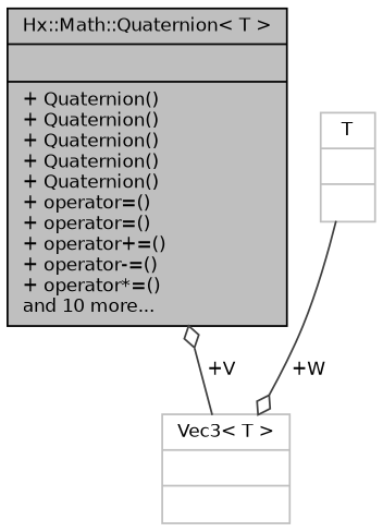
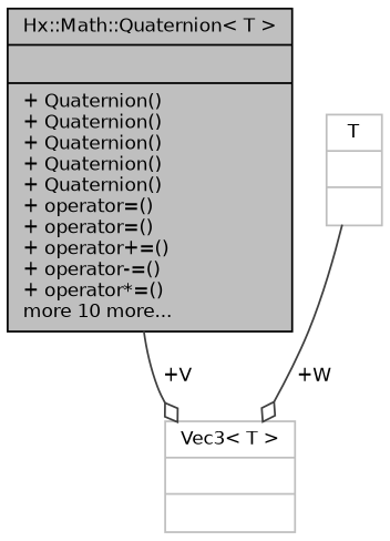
  digraph {
    node [color=grey75 fillcolor=white fontname=Helvetica fontsize=10 shape=record style=filled]
    edge [arrowhead=odiamond color=grey25 fontname=Helvetica fontsize=10 labelfontname=Helvetica labelfontsize=10 style=solid]
-   n1 [color=black fillcolor=grey75 fontcolor=black height=0.2 label="{Hx::Math::Quaternion\< T \>\n||+ Quaternion()\l+ Quaternion()\l+ Quaternion()\l+ Quaternion()\l+ Quaternion()\l+ operator=()\l+ operator=()\l+ operator+=()\l+ operator-=()\l+ operator*=()\land 10 more...\l}" width=0.4]
+   n1 [color=black fillcolor=grey75 fontcolor=black height=0.2 label="{Hx::Math::Quaternion\< T \>\n||+ Quaternion()\l+ Quaternion()\l+ Quaternion()\l+ Quaternion()\l+ Quaternion()\l+ operator=()\l+ operator=()\l+ operator+=()\l+ operator-=()\l+ operator*=()\lmore 10 more...\l}" width=0.4]
    n2 [height=0.2 label="{Vec3\< T \>\n||}" width=0.4]
    n3 [height=0.2 label="{T\n||}" width=0.4]
-   n2 -> n1 [label=" +V"]
+   n1 -> n2 [label=" +V"]
    n3 -> n2 [label=" +W"]
  }
